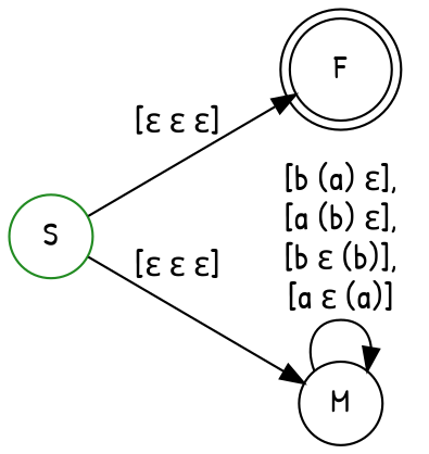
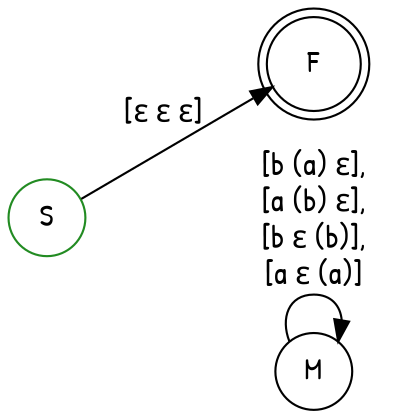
  digraph {
    fontname="Patrick Hand"
    rankdir=LR
    node [color=black fontname="Patrick Hand" shape=circle]
    edge [fontname="Patrick Hand" fontsize=15]
    n1 [label=F shape=doublecircle]
    n2 [label=M]
    n3 [color=forestgreen label=S]
    n2 -> n2 [label="[b (a) ε],\n[a (b) ε],\n[b ε (b)],\n[a ε (a)]"]
    n3 -> n1 [label="[ε ε ε]"]
-   n3 -> n2 [label="[ε ε ε]"]
  }
